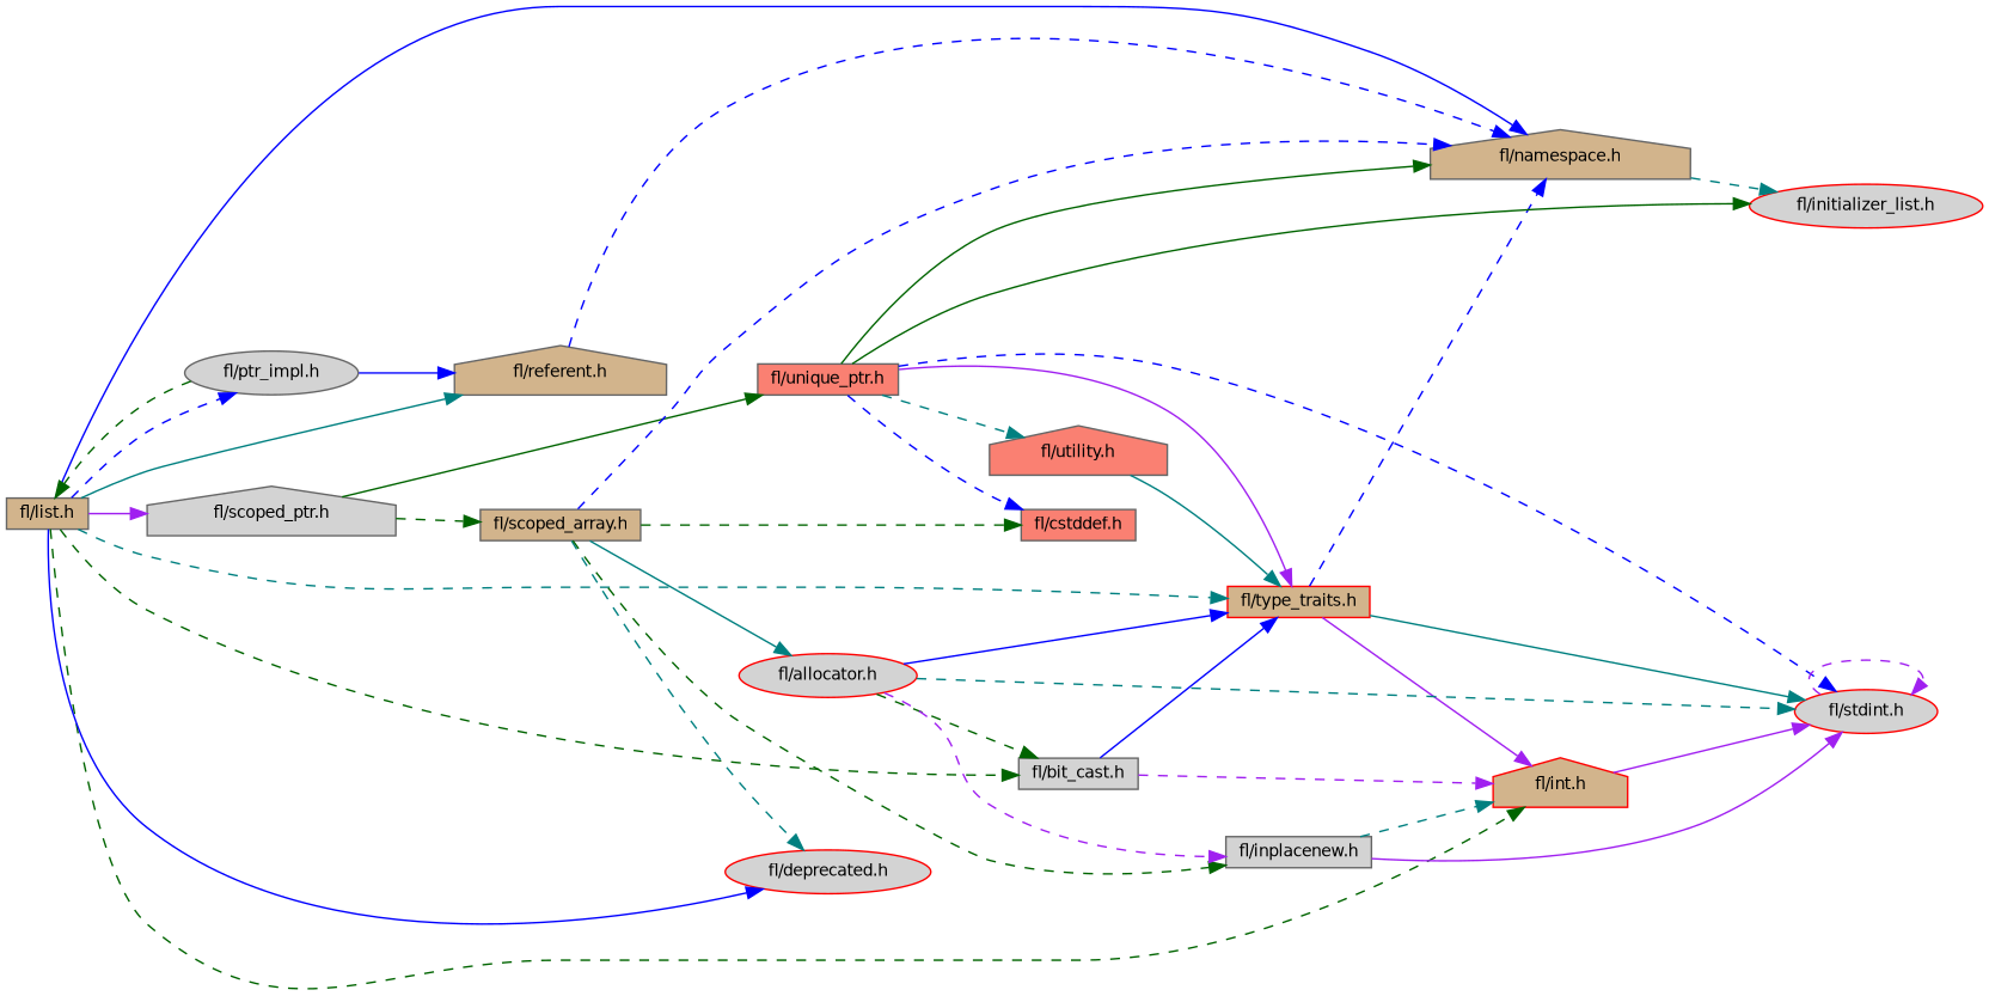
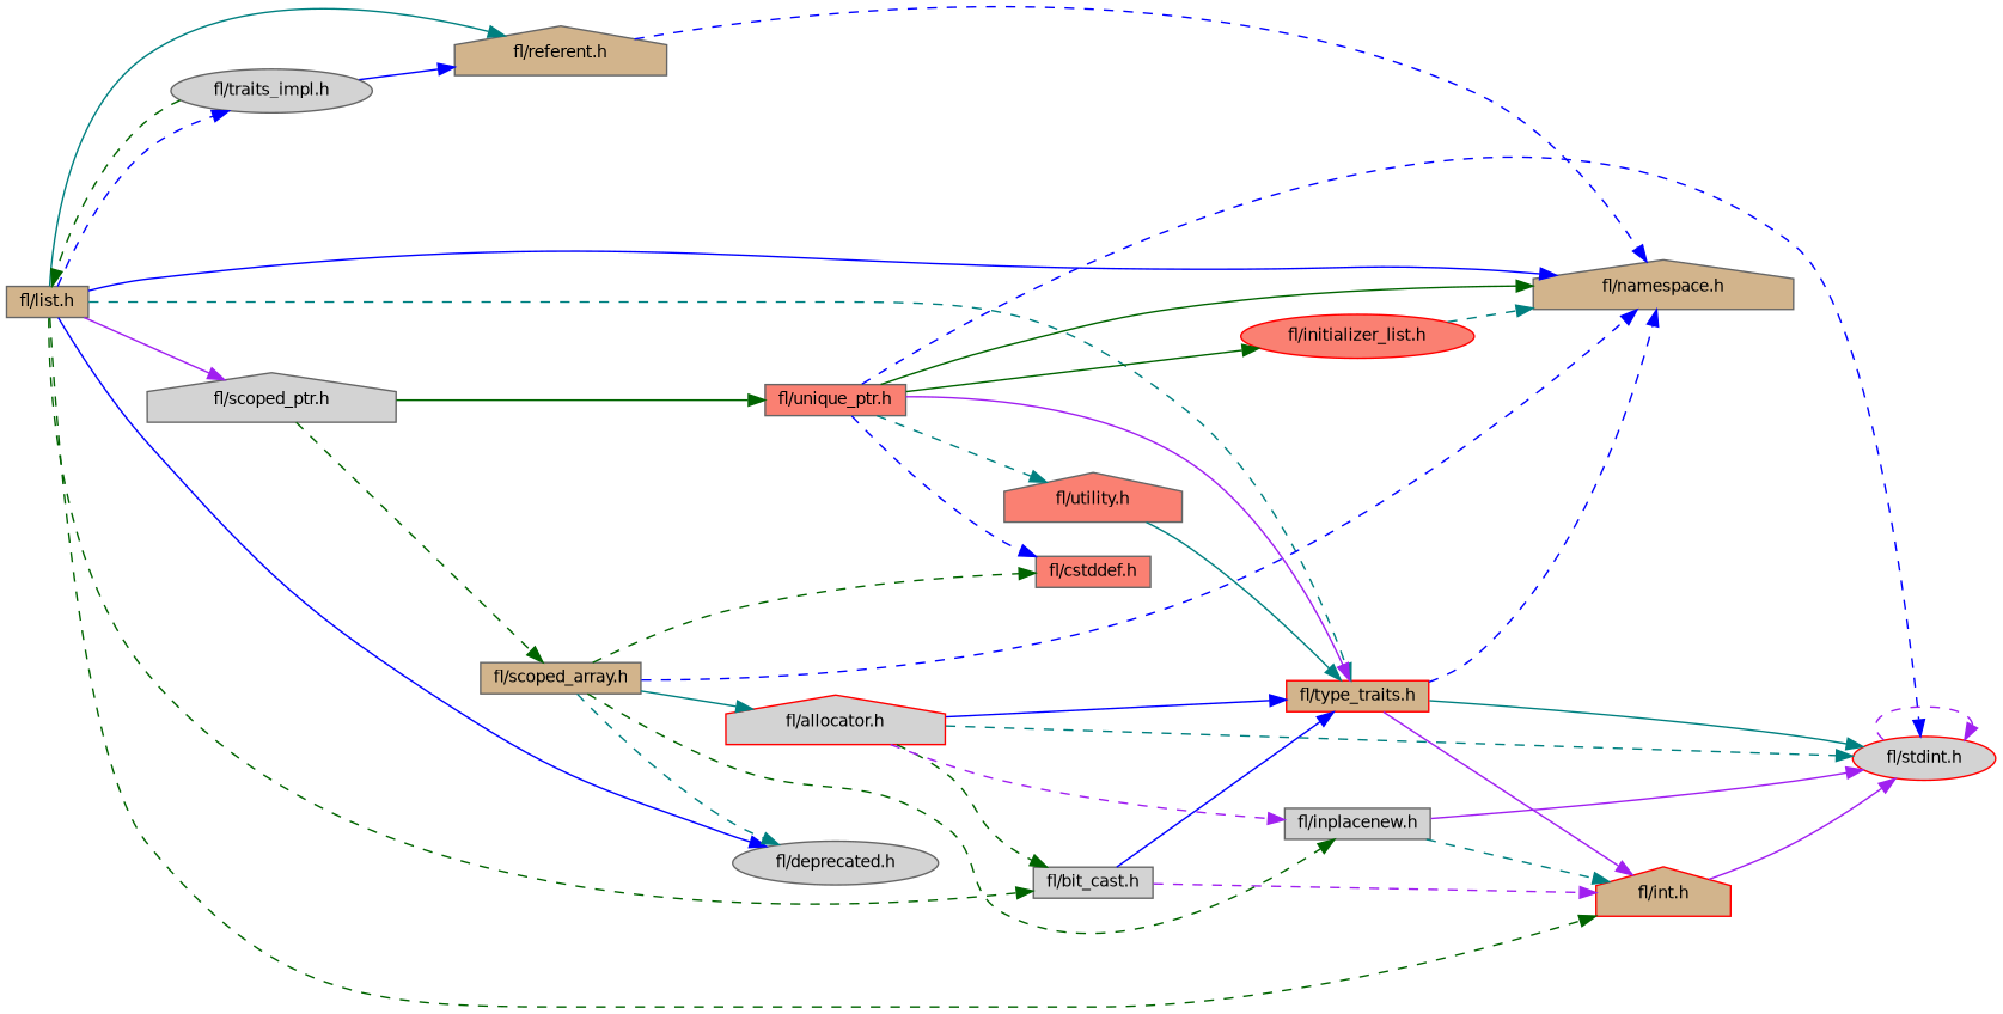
  digraph {
    rankdir=LR
    node [color=grey40 fillcolor=lightgrey fontname=Helvetica fontsize=10 shape=box style=filled]
    edge [color=blue fontname=Helvetica fontsize=10 labelfontname=Helvetica labelfontsize=10 style=dashed]
    n1 [color=gray40 fillcolor=tan fontcolor=black height=0.2 label="fl/list.h" width=0.4]
    n2 [fillcolor=tan height=0.2 label="fl/namespace.h" shape=house width=0.4]
    n3 [height=0.2 label="fl/scoped_ptr.h" shape=house width=0.4]
    n4 [color=red fillcolor=tan height=0.2 label="fl/type_traits.h" width=0.4]
    n5 [color=red fillcolor=tan height=0.2 label="fl/int.h" shape=house width=0.4]
    n6 [height=0.2 label="fl/bit_cast.h" width=0.4]
-   n7 [color=red height=0.2 label="fl/deprecated.h" shape=ellipse width=0.4]
+   n7 [height=0.2 label="fl/deprecated.h" shape=ellipse width=0.4]
    n8 [fillcolor=tan height=0.2 label="fl/referent.h" shape=house width=0.4]
-   n9 [height=0.2 label="fl/ptr_impl.h" shape=ellipse width=0.4]
+   n9 [height=0.2 label="fl/traits_impl.h" shape=ellipse width=0.4]
    n10 [fillcolor=salmon height=0.2 label="fl/unique_ptr.h" width=0.4]
    n11 [fillcolor=tan height=0.2 label="fl/scoped_array.h" width=0.4]
    n12 [color=red height=0.2 label="fl/stdint.h" shape=ellipse width=0.4]
    n13 [fillcolor=salmon height=0.2 label="fl/utility.h" shape=house width=0.4]
    n14 [fillcolor=salmon height=0.2 label="fl/cstddef.h" width=0.4]
-   n15 [color=red height=0.2 label="fl/initializer_list.h" shape=ellipse width=0.4]
-   n16 [color=red height=0.2 label="fl/allocator.h" shape=ellipse width=0.4]
+   n15 [color=red fillcolor=salmon height=0.2 label="fl/initializer_list.h" shape=ellipse width=0.4]
+   n16 [color=red height=0.2 label="fl/allocator.h" shape=house width=0.4]
    n17 [height=0.2 label="fl/inplacenew.h" width=0.4]
    n1 -> n2 [style=solid]
    n1 -> n3 [color=purple style=solid]
    n1 -> n4 [color=teal]
    n1 -> n5 [color=darkgreen]
    n1 -> n6 [color=darkgreen]
    n1 -> n7 [style=solid]
    n1 -> n8 [color=teal style=solid]
    n1 -> n9
    n3 -> n10 [color=darkgreen style=solid]
    n3 -> n11 [color=darkgreen]
    n4 -> n2
    n4 -> n5 [color=purple style=solid]
    n4 -> n12 [color=teal style=solid]
    n5 -> n12 [color=purple style=solid]
    n6 -> n4 [style=solid]
    n6 -> n5 [color=purple]
    n8 -> n2
    n9 -> n1 [color=darkgreen]
    n9 -> n8 [style=solid]
    n10 -> n2 [color=darkgreen style=solid]
    n10 -> n4 [color=purple style=solid]
    n10 -> n12
    n10 -> n13 [color=teal]
    n10 -> n14
    n10 -> n15 [color=darkgreen style=solid]
    n11 -> n2
    n11 -> n7 [color=teal]
    n11 -> n14 [color=darkgreen]
    n11 -> n16 [color=teal style=solid]
    n11 -> n17 [color=darkgreen]
    n12 -> n12 [color=purple]
    n13 -> n4 [color=teal style=solid]
-   n2 -> n15 [color=teal]
+   n15 -> n2 [color=teal]
    n16 -> n4 [style=solid]
    n16 -> n6 [color=darkgreen]
    n16 -> n12 [color=teal]
    n16 -> n17 [color=purple]
    n17 -> n5 [color=teal]
    n17 -> n12 [color=purple style=solid]
  }
